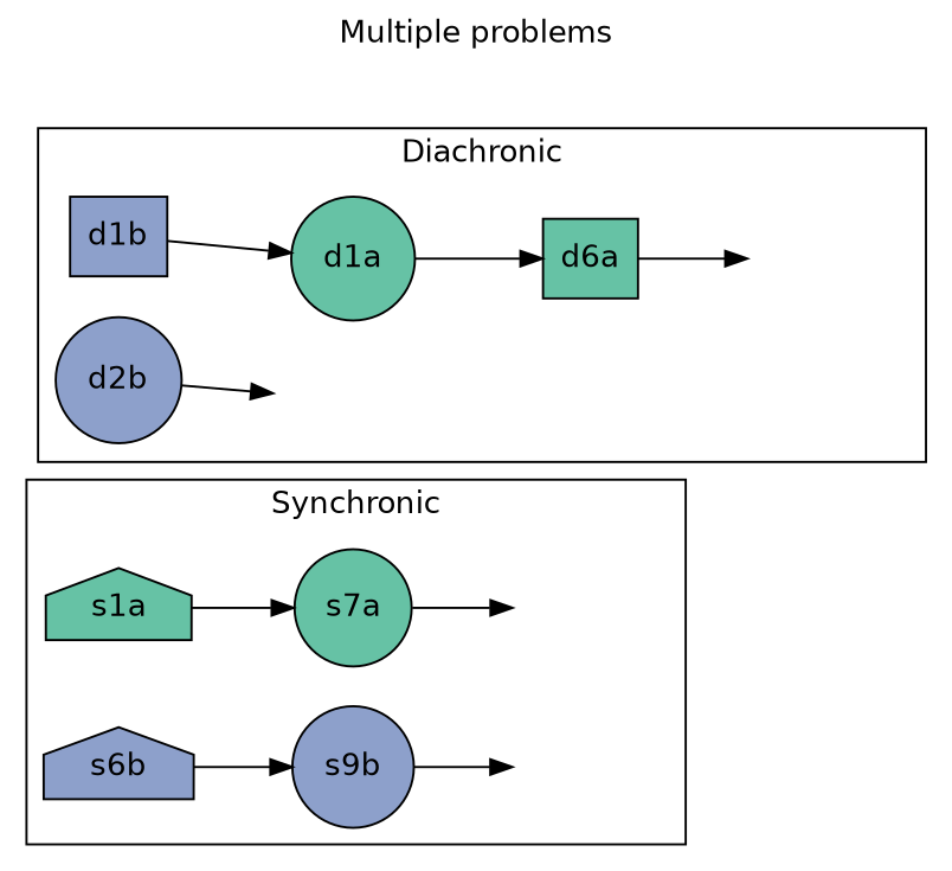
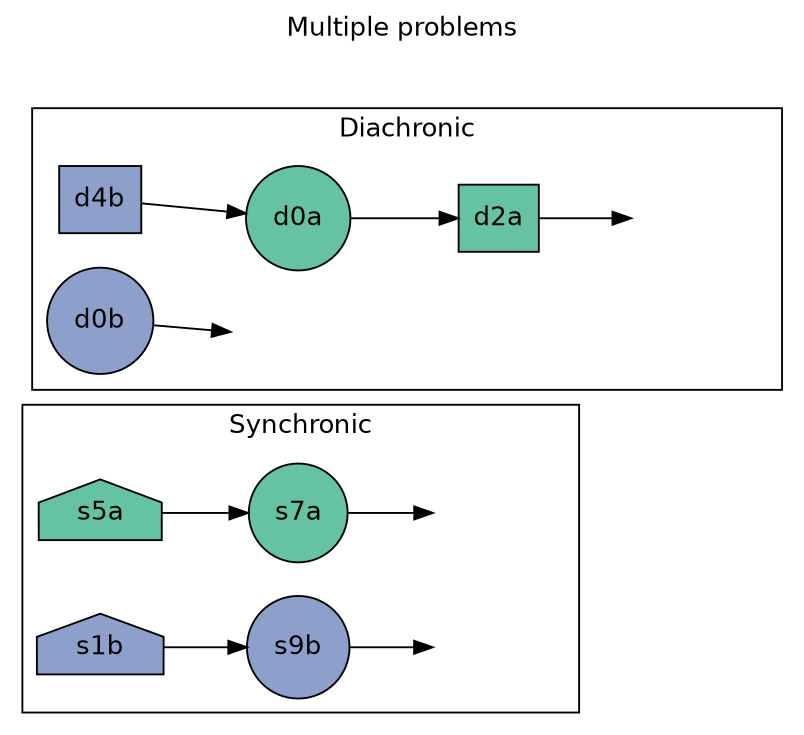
  digraph {
    fontname=helvetica
    label="Multiple problems"
    labelloc=t
    rankdir=LR
    node [fontname=helvetica style=filled]
-   s1a [fillcolor="#66C2A5" shape=house width=0.5]
+   s1a [fillcolor="#66C2A5" shape=house width=0.5 label=s5a]
    n2 [fillcolor="#66C2A5" label=s7a shape=circle width=0.5]
    sinv1 [style=invis width=0]
-   s1b [fillcolor="#8DA0CB" shape=house width=0.5 label=s6b]
+   s1b [fillcolor="#8DA0CB" shape=house width=0.5]
    n5 [fillcolor="#8DA0CB" label=s9b shape=circle width=0.5]
    sinv2 [style=invis width=0]
-   d1a [fillcolor="#66C2A5" shape=circle width=0.5]
-   d2a [fillcolor="#66C2A5" shape=box width=0.5 label=d6a]
+   d1a [fillcolor="#66C2A5" shape=circle width=0.5 label=d0a]
+   d2a [fillcolor="#66C2A5" shape=box width=0.5]
    dinv1 [style=invis width=0]
-   d1b [fillcolor="#8DA0CB" shape=box width=0.5]
-   d2b [fillcolor="#8DA0CB" shape=circle width=0.5]
+   d1b [fillcolor="#8DA0CB" shape=box width=0.5 label=d4b]
+   d2b [fillcolor="#8DA0CB" shape=circle width=0.5 label=d0b]
    dinv2 [style=invis width=0]
    subgraph cluster_1 {
      label=Synchronic
      s1a
      n2
      sinv1
      s1b
      n5
      sinv2
    }
    subgraph cluster_2 {
      label=Diachronic
      d1a
      d2a
      dinv1
      d1b
      d2b
      dinv2
    }
    s1a -> n2
    n2 -> sinv1
    s1b -> n5
    n5 -> sinv2
    d1a -> d2a
    d2a -> dinv1
    d1b -> d1a
    d2b -> dinv2
  }
